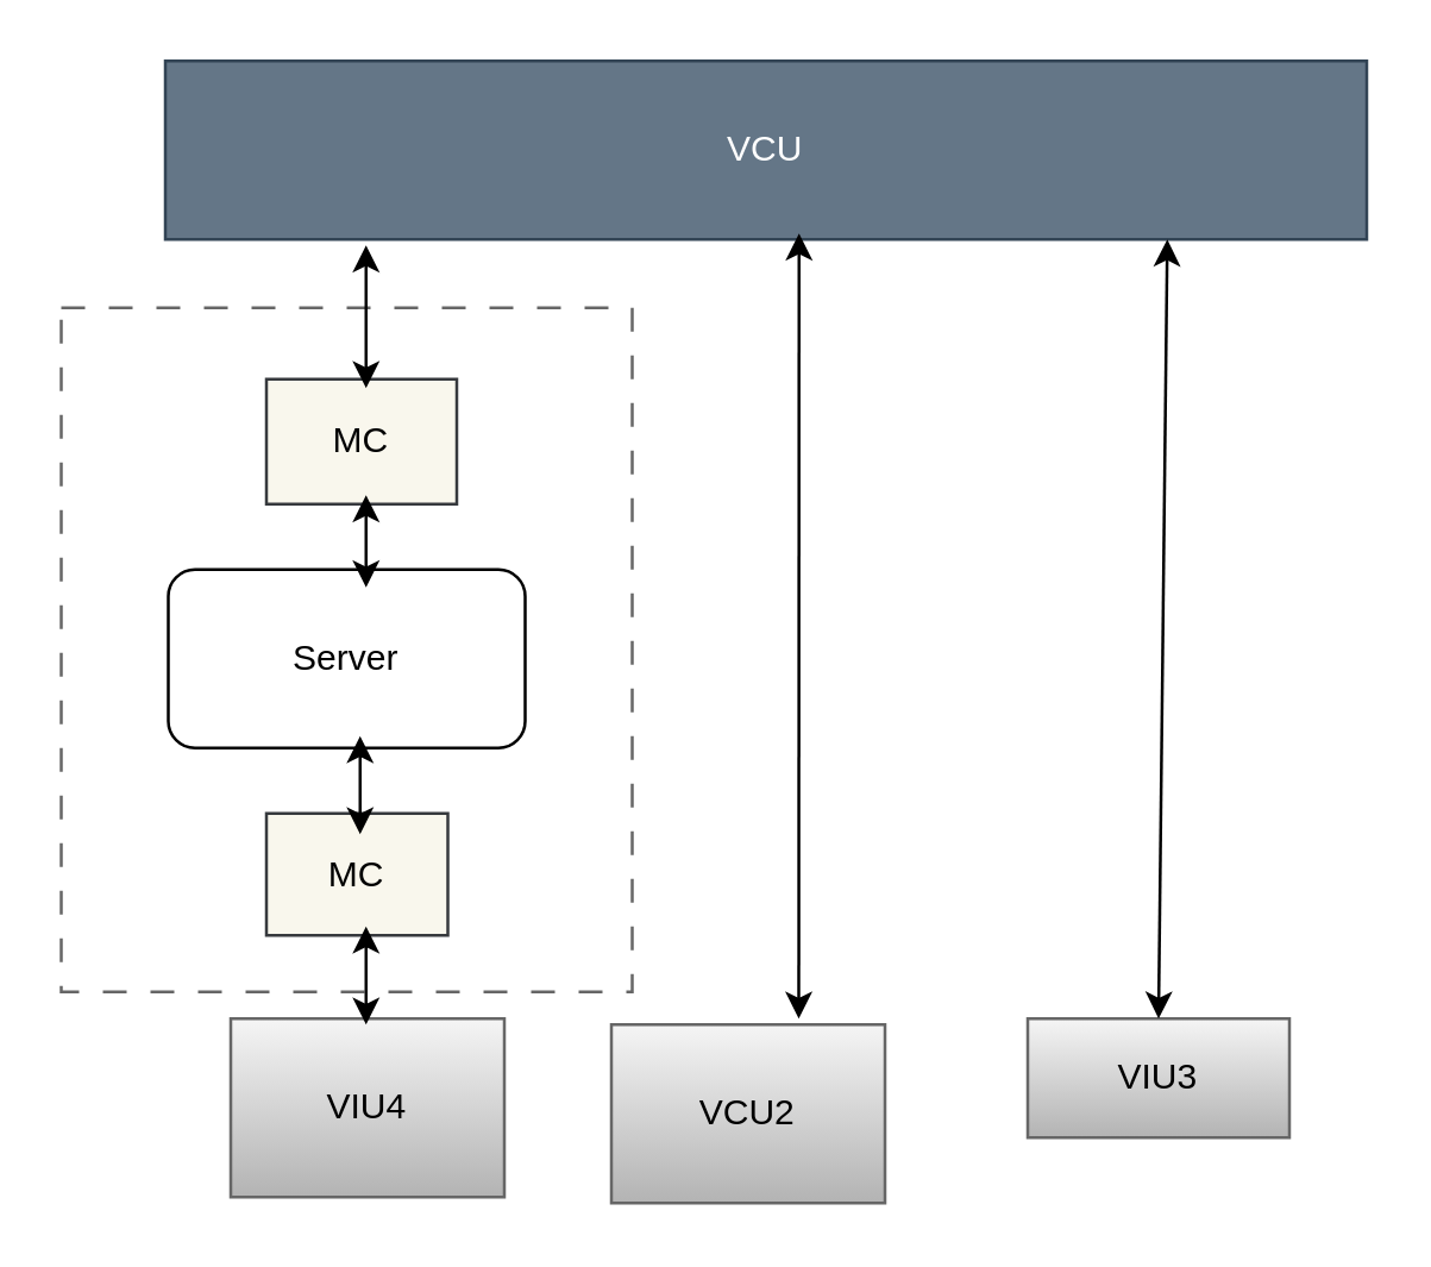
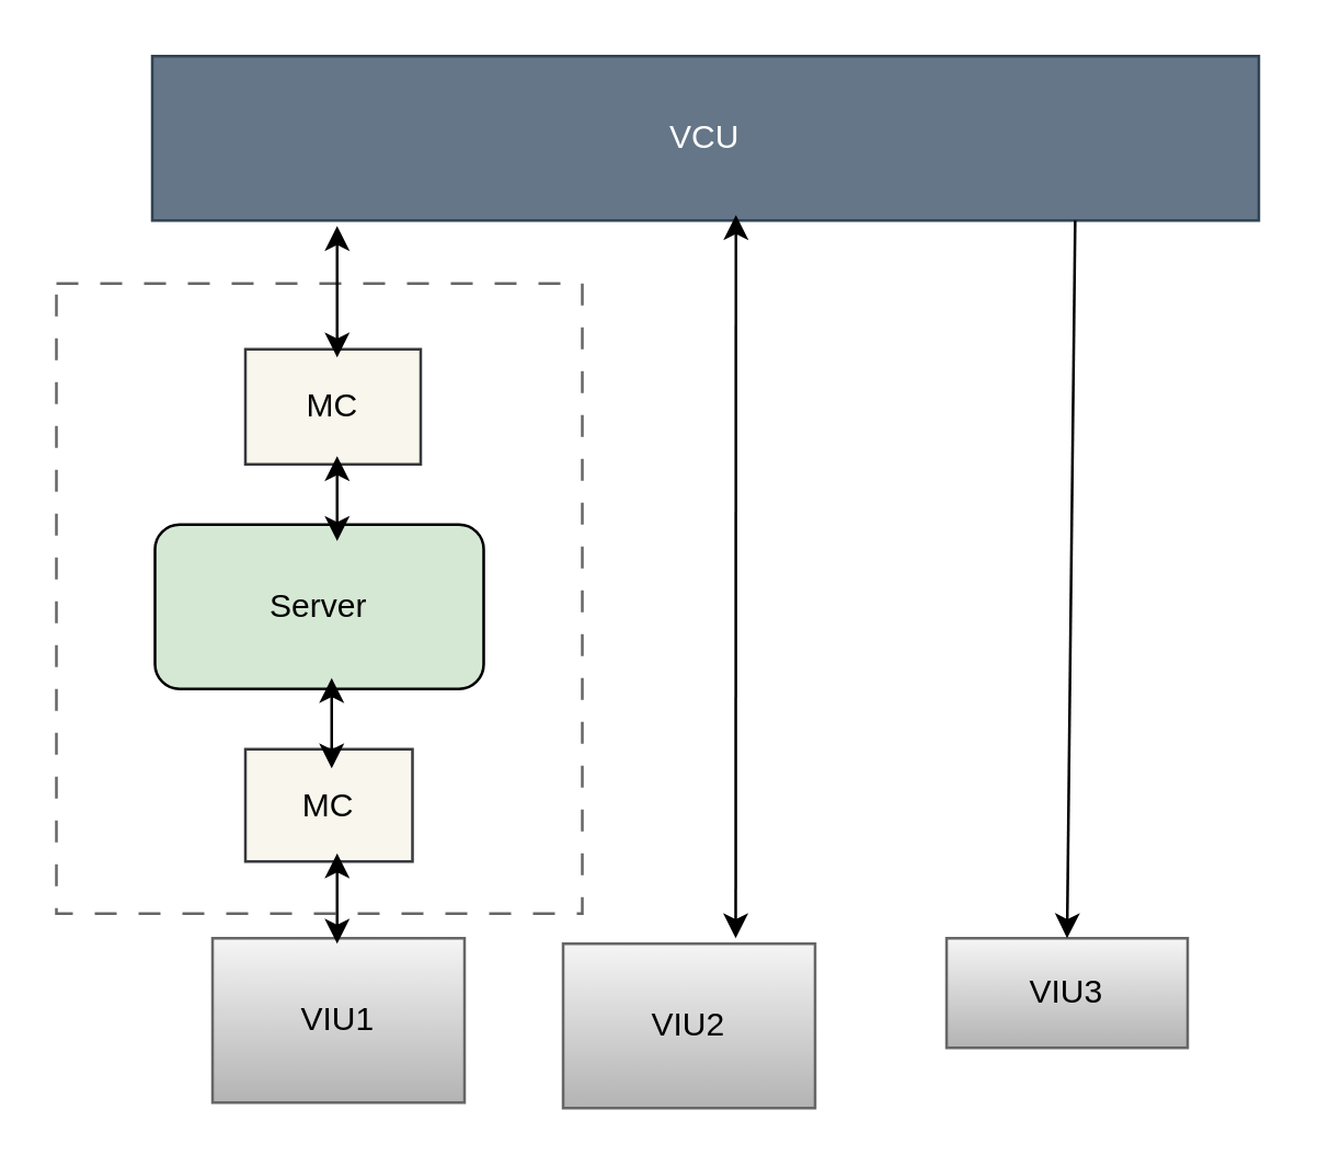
  <mxCell id="0" />
  <mxCell id="1" parent="0" />
  <mxCell id="2" value="VCU" style="rounded=0;whiteSpace=wrap;html=1;fillColor=#647687;fontColor=#ffffff;strokeColor=#314354;" vertex="1" parent="1"><mxGeometry x="55" y="20" width="404" height="60" as="geometry" /></mxCell>
  <mxCell id="3" value="MC" style="rounded=0;whiteSpace=wrap;html=1;fillColor=#f9f7ed;strokeColor=#36393d;" vertex="1" parent="1"><mxGeometry x="89" y="127" width="64" height="42" as="geometry" /></mxCell>
  <mxCell id="4" value="MC" style="rounded=0;whiteSpace=wrap;html=1;fillColor=#f9f7ed;strokeColor=#36393d;" vertex="1" parent="1"><mxGeometry x="89" y="273" width="61" height="41" as="geometry" /></mxCell>
- <mxCell id="5" value="Server" style="rounded=1;whiteSpace=wrap;html=1;" vertex="1" parent="1"><mxGeometry x="56" y="191" width="120" height="60" as="geometry" /></mxCell>
- <mxCell id="6" value="VCU2" style="rounded=0;whiteSpace=wrap;html=1;fillColor=#f5f5f5;gradientColor=#b3b3b3;strokeColor=#666666;" vertex="1" parent="1"><mxGeometry x="205" y="344" width="92" height="60" as="geometry" /></mxCell>
+ <mxCell id="5" value="Server" style="rounded=1;whiteSpace=wrap;html=1;fillColor=#d5e8d4;" vertex="1" parent="1"><mxGeometry x="56" y="191" width="120" height="60" as="geometry" /></mxCell>
+ <mxCell id="6" value="VIU2" style="rounded=0;whiteSpace=wrap;html=1;fillColor=#f5f5f5;gradientColor=#b3b3b3;strokeColor=#666666;" vertex="1" parent="1"><mxGeometry x="205" y="344" width="92" height="60" as="geometry" /></mxCell>
  <mxCell id="7" value="VIU3" style="rounded=0;whiteSpace=wrap;html=1;fillColor=#f5f5f5;gradientColor=#b3b3b3;strokeColor=#666666;" vertex="1" parent="1"><mxGeometry x="345" y="342" width="88" height="40" as="geometry" /></mxCell>
- <mxCell id="8" value="VIU4" style="rounded=0;whiteSpace=wrap;html=1;fillColor=#f5f5f5;strokeColor=#666666;gradientColor=#b3b3b3;" vertex="1" parent="1"><mxGeometry x="77" y="342" width="92" height="60" as="geometry" /></mxCell>
+ <mxCell id="8" value="VIU1" style="rounded=0;whiteSpace=wrap;html=1;fillColor=#f5f5f5;strokeColor=#666666;gradientColor=#b3b3b3;" vertex="1" parent="1"><mxGeometry x="77" y="342" width="92" height="60" as="geometry" /></mxCell>
  <mxCell id="9" value="" style="rounded=0;whiteSpace=wrap;html=1;dashed=1;dashPattern=8 8;fillColor=none;fontColor=#333333;strokeColor=#666666;" vertex="1" parent="1"><mxGeometry x="20" y="103" width="192" height="230" as="geometry" /></mxCell>
  <mxCell id="10" value="" style="endArrow=classic;startArrow=classic;html=1;rounded=0;entryX=0.52;entryY=1.1;entryDx=0;entryDy=0;entryPerimeter=0;exitX=0.652;exitY=0.1;exitDx=0;exitDy=0;exitPerimeter=0;" edge="1" parent="1"><mxGeometry width="50" height="50" relative="1" as="geometry"><mxPoint x="268.004" y="342" as="sourcePoint" /><mxPoint x="268.1" y="78" as="targetPoint" /></mxGeometry></mxCell>
- <mxCell id="11" value="" style="endArrow=classic;startArrow=classic;html=1;rounded=0;exitX=0.5;exitY=0;exitDx=0;exitDy=0;entryX=0.834;entryY=1;entryDx=0;entryDy=0;entryPerimeter=0;" edge="1" parent="1" source="7" target="2"><mxGeometry width="50" height="50" relative="1" as="geometry"><mxPoint x="327" y="324" as="sourcePoint" /><mxPoint x="374" y="83" as="targetPoint" /></mxGeometry></mxCell>
+ <mxCell id="11" value="" style="endArrow=none;startArrow=classic;html=1;rounded=0;exitX=0.5;exitY=0;exitDx=0;exitDy=0;entryX=0.834;entryY=1;entryDx=0;entryDy=0;entryPerimeter=0;" edge="1" parent="1" source="7" target="2"><mxGeometry width="50" height="50" relative="1" as="geometry"><mxPoint x="327" y="324" as="sourcePoint" /><mxPoint x="374" y="83" as="targetPoint" /></mxGeometry></mxCell>
  <mxCell id="12" value="" style="endArrow=classic;startArrow=classic;html=1;rounded=0;" edge="1" parent="1"><mxGeometry width="50" height="50" relative="1" as="geometry"><mxPoint x="120.5" y="280" as="sourcePoint" /><mxPoint x="120.5" y="247" as="targetPoint" /></mxGeometry></mxCell>
  <mxCell id="13" value="" style="endArrow=classic;startArrow=classic;html=1;rounded=0;" edge="1" parent="1"><mxGeometry width="50" height="50" relative="1" as="geometry"><mxPoint x="122.5" y="344" as="sourcePoint" /><mxPoint x="122.5" y="311" as="targetPoint" /></mxGeometry></mxCell>
  <mxCell id="14" value="" style="endArrow=classic;startArrow=classic;html=1;rounded=0;" edge="1" parent="1"><mxGeometry width="50" height="50" relative="1" as="geometry"><mxPoint x="122.5" y="197" as="sourcePoint" /><mxPoint x="122.5" y="166" as="targetPoint" /></mxGeometry></mxCell>
  <mxCell id="15" value="" style="endArrow=classic;startArrow=classic;html=1;rounded=0;" edge="1" parent="1"><mxGeometry width="50" height="50" relative="1" as="geometry"><mxPoint x="122.5" y="130" as="sourcePoint" /><mxPoint x="122.5" y="82" as="targetPoint" /></mxGeometry></mxCell>
